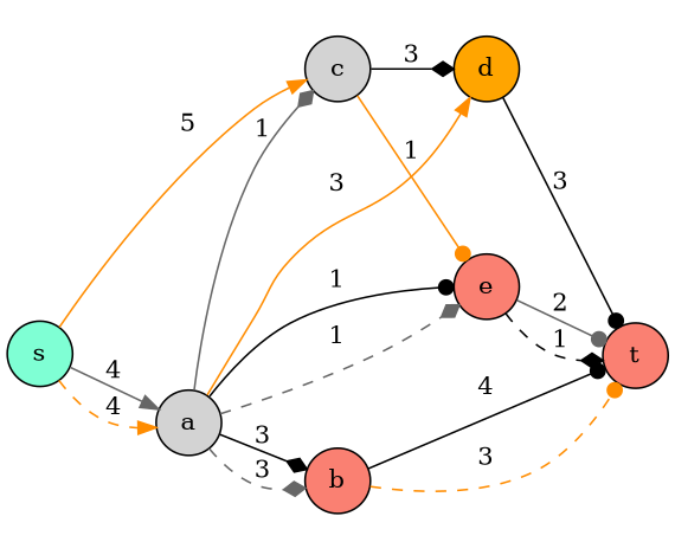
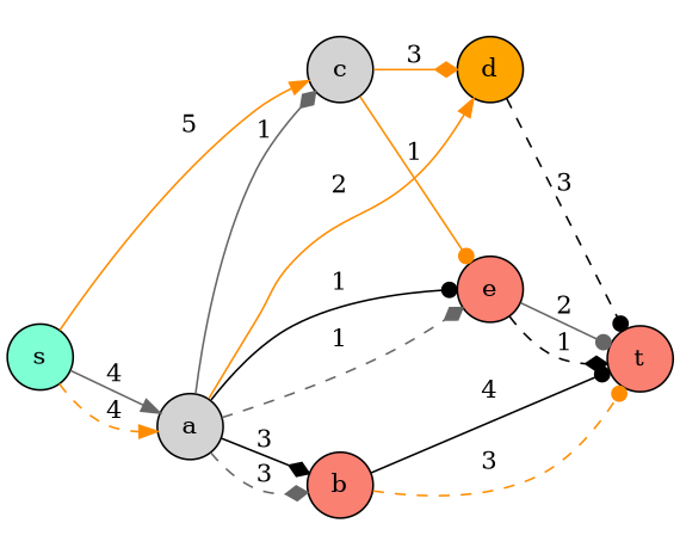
  digraph {
    rankdir=LR
    node [fillcolor=salmon shape=circle style=filled]
    edge [arrowhead=diamond color=black]
    s [fillcolor=aquamarine]
    a [fillcolor=lightgrey]
    e
    t
    b
    c [fillcolor=lightgrey]
    d [fillcolor=orange]
    subgraph sub_1 {
      s
      a
    }
    subgraph sub_2 {
      a
      e
    }
    subgraph sub_3 {
      e
      t
    }
    subgraph cluster_4 {
      color=white
      subgraph sub_5 {
        color=white
        a
        b
      }
    }
    subgraph cluster_6 {
      color=white
      e
    }
    subgraph cluster_7 {
      color=white
      c
      d
    }
    s -> a [arrowhead=normal color=darkorange label=4 style=dashed]
    s -> a [arrowhead=normal color=gray40 label=4]
    s -> c [arrowhead=normal color=darkorange label=5]
    a -> e [color=gray40 label=1 style=dashed]
    a -> e [arrowhead=dot label=1]
    a -> b [color=gray40 label=3 style=dashed]
    a -> b [label=3]
    a -> c [color=gray40 label=1]
-   a -> d [arrowhead=normal color=darkorange label=3]
+   a -> d [arrowhead=normal color=darkorange label=2]
    e -> t [label=1 style=dashed]
    e -> t [arrowhead=dot color=gray40 label=2]
    b -> t [arrowhead=dot label=4]
    b -> t [arrowhead=dot color=darkorange label=3 style=dashed]
    c -> e [arrowhead=dot color=darkorange label=1]
-   c -> d [label=3]
-   d -> t [arrowhead=dot label=3]
+   c -> d [color=darkorange label=3]
+   d -> t [arrowhead=dot label=3 style=dashed]
  }
